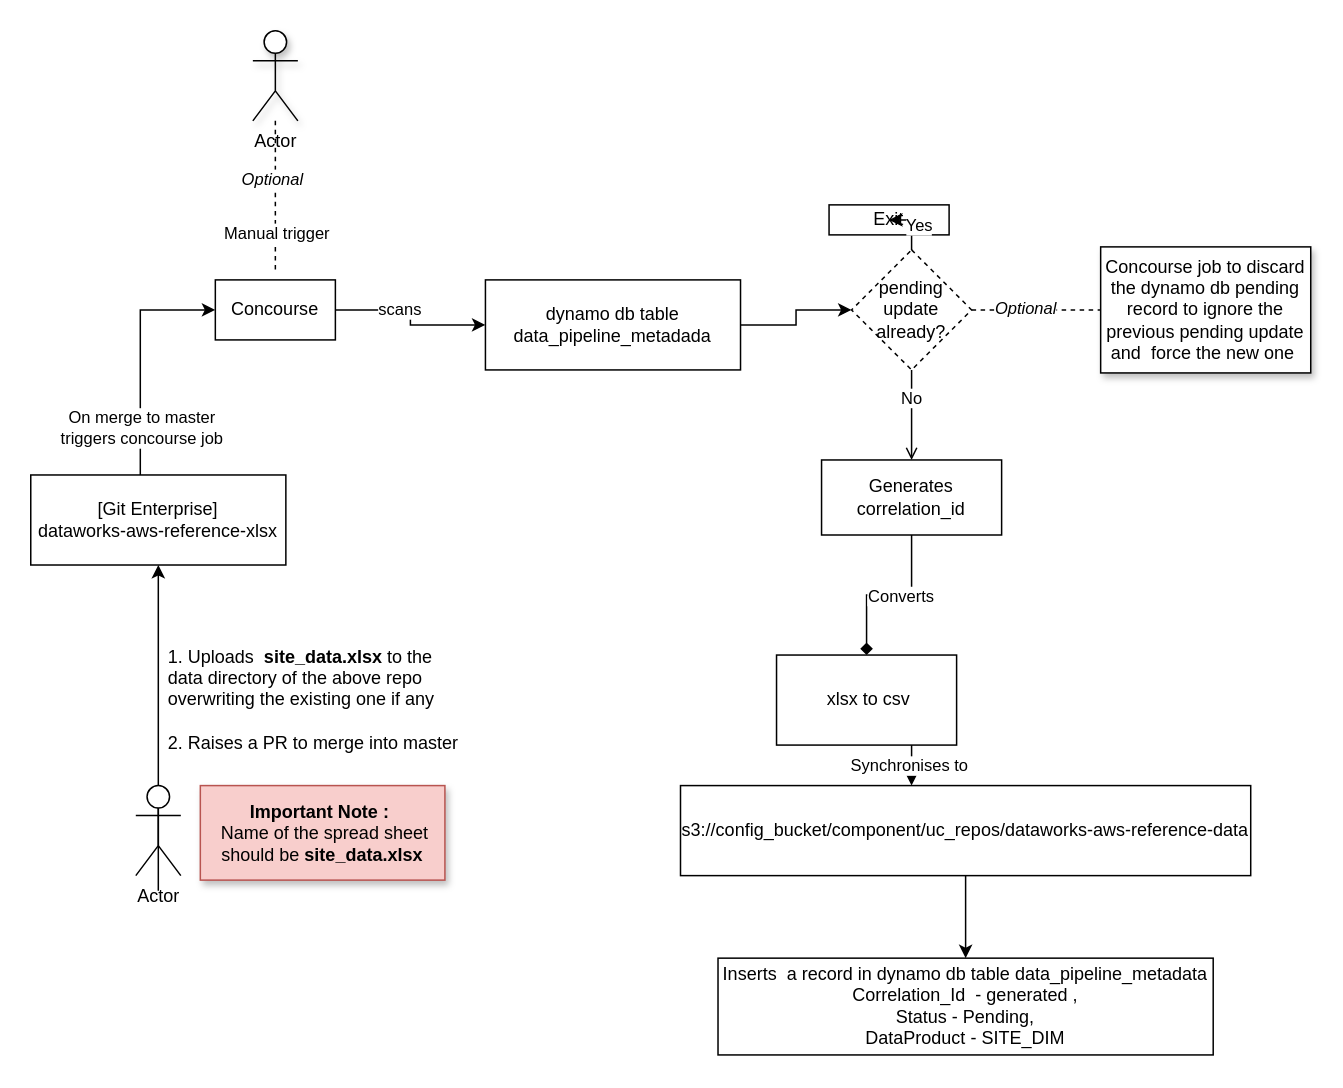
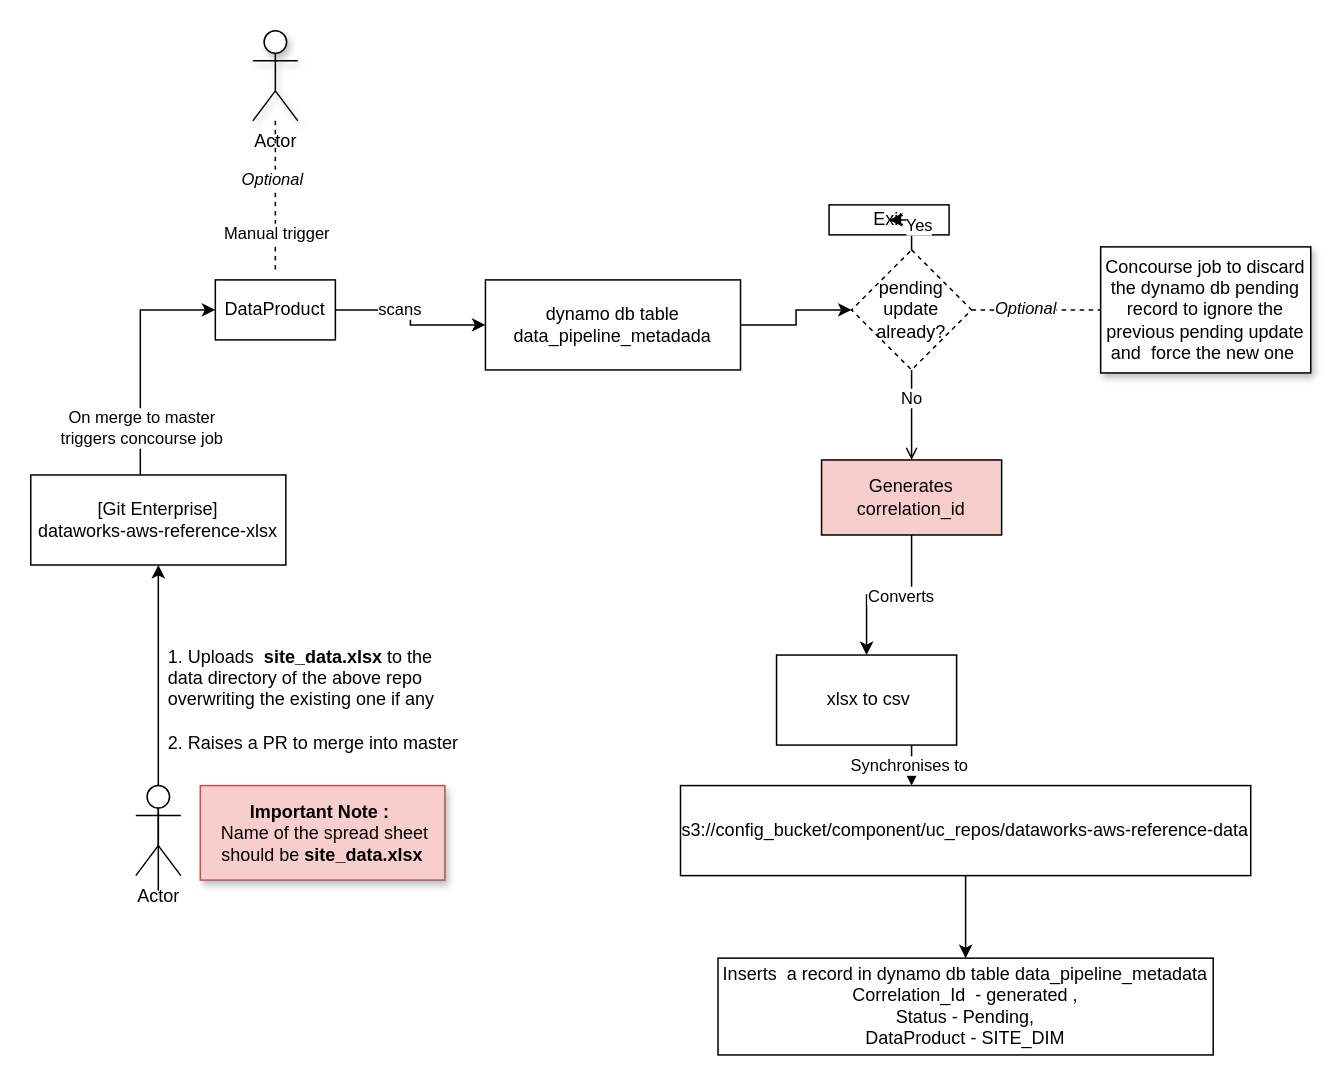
  <mxCell id="0" />
  <mxCell id="1" parent="0" />
  <mxCell id="2" style="edgeStyle=orthogonalEdgeStyle;rounded=0;orthogonalLoop=1;jettySize=auto;html=1;entryX=0;entryY=0.5;entryDx=0;entryDy=0;" edge="1" parent="1" source="4" target="18"><mxGeometry relative="1" as="geometry"><Array as="points"><mxPoint x="93" y="206" /></Array></mxGeometry></mxCell>
  <mxCell id="3" value="On merge to master&lt;br&gt;triggers concourse job" style="edgeLabel;html=1;align=center;verticalAlign=middle;resizable=0;points=[];" vertex="1" connectable="0" parent="2"><mxGeometry x="-0.606" relative="1" as="geometry"><mxPoint as="offset" /></mxGeometry></mxCell>
  <mxCell id="4" value="[Git Enterprise]&lt;br&gt;dataworks-aws-reference-xlsx" style="rounded=0;whiteSpace=wrap;html=1;" vertex="1" parent="1"><mxGeometry x="20" y="316" width="170" height="60" as="geometry" /></mxCell>
  <mxCell id="5" style="edgeStyle=orthogonalEdgeStyle;rounded=0;orthogonalLoop=1;jettySize=auto;html=1;entryX=0.5;entryY=1;entryDx=0;entryDy=0;" edge="1" parent="1" source="6" target="4"><mxGeometry relative="1" as="geometry"><Array as="points"><mxPoint x="105" y="593" /><mxPoint x="105" y="383" /></Array></mxGeometry></mxCell>
  <mxCell id="6" value="Actor" style="shape=umlActor;verticalLabelPosition=bottom;verticalAlign=top;html=1;outlineConnect=0;" vertex="1" parent="1"><mxGeometry x="90" y="523" width="30" height="60" as="geometry" /></mxCell>
  <mxCell id="7" value="&lt;div style=&quot;text-align: justify&quot;&gt;1. Uploads &amp;nbsp;&lt;b&gt;site_data.xlsx&lt;/b&gt; to the&lt;/div&gt;&lt;div style=&quot;text-align: justify&quot;&gt;data directory of the above repo&lt;/div&gt;&lt;div style=&quot;text-align: justify&quot;&gt;overwriting the existing one if any&amp;nbsp;&lt;/div&gt;&lt;div style=&quot;text-align: justify&quot;&gt;&lt;br&gt;&lt;/div&gt;&lt;div style=&quot;text-align: justify&quot;&gt;2. Raises a PR to merge into master&lt;/div&gt;" style="text;html=1;align=center;verticalAlign=middle;resizable=0;points=[];autosize=1;strokeColor=none;" vertex="1" parent="1"><mxGeometry x="103" y="426" width="210" height="80" as="geometry" /></mxCell>
  <mxCell id="8" value="" style="edgeStyle=orthogonalEdgeStyle;rounded=0;orthogonalLoop=1;jettySize=auto;html=1;" edge="1" parent="1" source="9" target="27"><mxGeometry relative="1" as="geometry" /></mxCell>
  <mxCell id="9" value="s3://config_bucket/component/uc_repos/dataworks-aws-reference-data" style="rounded=0;whiteSpace=wrap;html=1;" vertex="1" parent="1"><mxGeometry x="453" y="523" width="380" height="60" as="geometry" /></mxCell>
  <mxCell id="10" value="Exit" style="rounded=0;whiteSpace=wrap;html=1;" vertex="1" parent="1"><mxGeometry x="552" y="136" width="80" height="20" as="geometry" /></mxCell>
  <mxCell id="11" value="" style="edgeStyle=orthogonalEdgeStyle;rounded=0;orthogonalLoop=1;jettySize=auto;html=1;" edge="1" parent="1" source="15" target="10"><mxGeometry relative="1" as="geometry" /></mxCell>
  <mxCell id="12" value="Yes" style="edgeLabel;html=1;align=center;verticalAlign=middle;resizable=0;points=[];" vertex="1" connectable="0" parent="11"><mxGeometry x="-0.04" y="-4" relative="1" as="geometry"><mxPoint as="offset" /></mxGeometry></mxCell>
  <mxCell id="13" value="" style="edgeStyle=orthogonalEdgeStyle;rounded=0;orthogonalLoop=1;jettySize=auto;html=1;entryX=0.5;entryY=0;entryDx=0;entryDy=0;endArrow=open;" edge="1" parent="1" source="15" target="23"><mxGeometry relative="1" as="geometry" /></mxCell>
  <mxCell id="14" value="No" style="edgeLabel;html=1;align=center;verticalAlign=middle;resizable=0;points=[];" vertex="1" connectable="0" parent="13"><mxGeometry x="-0.4" y="-1" relative="1" as="geometry"><mxPoint as="offset" /></mxGeometry></mxCell>
  <mxCell id="15" value="pending&lt;br&gt;update already?" style="rhombus;whiteSpace=wrap;html=1;dashed=1;" vertex="1" parent="1"><mxGeometry x="567" y="166" width="80" height="80" as="geometry" /></mxCell>
  <mxCell id="16" value="" style="edgeStyle=orthogonalEdgeStyle;rounded=0;orthogonalLoop=1;jettySize=auto;html=1;" edge="1" parent="1" source="18" target="20"><mxGeometry relative="1" as="geometry" /></mxCell>
  <mxCell id="17" value="scans" style="edgeLabel;html=1;align=center;verticalAlign=middle;resizable=0;points=[];" vertex="1" connectable="0" parent="16"><mxGeometry x="-0.242" y="1" relative="1" as="geometry"><mxPoint as="offset" /></mxGeometry></mxCell>
- <mxCell id="18" value="Concourse" style="rounded=0;whiteSpace=wrap;html=1;" vertex="1" parent="1"><mxGeometry x="143" y="186" width="80" height="40" as="geometry" /></mxCell>
+ <mxCell id="18" value="DataProduct" style="rounded=0;whiteSpace=wrap;html=1;" vertex="1" parent="1"><mxGeometry x="143" y="186" width="80" height="40" as="geometry" /></mxCell>
  <mxCell id="19" style="edgeStyle=orthogonalEdgeStyle;rounded=0;orthogonalLoop=1;jettySize=auto;html=1;entryX=0;entryY=0.5;entryDx=0;entryDy=0;" edge="1" parent="1" source="20" target="15"><mxGeometry relative="1" as="geometry" /></mxCell>
  <mxCell id="20" value="dynamo db&amp;nbsp;table &lt;br&gt;data_pipeline_metadada" style="rounded=0;whiteSpace=wrap;html=1;" vertex="1" parent="1"><mxGeometry x="323" y="186" width="170" height="60" as="geometry" /></mxCell>
- <mxCell id="21" value="" style="edgeStyle=orthogonalEdgeStyle;rounded=0;orthogonalLoop=1;jettySize=auto;html=1;endArrow=diamond;" edge="1" parent="1" source="23" target="25"><mxGeometry relative="1" as="geometry" /></mxCell>
+ <mxCell id="21" value="" style="edgeStyle=orthogonalEdgeStyle;rounded=0;orthogonalLoop=1;jettySize=auto;html=1;" edge="1" parent="1" source="23" target="25"><mxGeometry relative="1" as="geometry" /></mxCell>
  <mxCell id="22" value="Converts" style="edgeLabel;html=1;align=center;verticalAlign=middle;resizable=0;points=[];" vertex="1" connectable="0" parent="21"><mxGeometry x="-0.12" relative="1" as="geometry"><mxPoint as="offset" /></mxGeometry></mxCell>
- <mxCell id="23" value="Generates correlation_id" style="rounded=0;whiteSpace=wrap;html=1;" vertex="1" parent="1"><mxGeometry x="547" y="306" width="120" height="50" as="geometry" /></mxCell>
+ <mxCell id="23" value="Generates correlation_id" style="rounded=0;whiteSpace=wrap;html=1;fillColor=#f8cecc;" vertex="1" parent="1"><mxGeometry x="547" y="306" width="120" height="50" as="geometry" /></mxCell>
  <mxCell id="24" value="Synchronises to&amp;nbsp;" style="edgeStyle=orthogonalEdgeStyle;rounded=0;orthogonalLoop=1;jettySize=auto;html=1;" edge="1" parent="1" source="25" target="9"><mxGeometry relative="1" as="geometry"><Array as="points"><mxPoint x="607" y="506" /><mxPoint x="607" y="506" /></Array></mxGeometry></mxCell>
  <mxCell id="25" value="&amp;nbsp;xlsx to csv" style="rounded=0;whiteSpace=wrap;html=1;" vertex="1" parent="1"><mxGeometry x="517" y="436" width="120" height="60" as="geometry" /></mxCell>
  <mxCell id="26" value="&lt;b&gt;Important Note :&amp;nbsp;&lt;/b&gt;&lt;br&gt;&amp;nbsp;Name of the spread sheet should be &lt;b&gt;site_data.xlsx&lt;br&gt;&lt;/b&gt;" style="text;html=1;strokeColor=#b85450;fillColor=#f8cecc;align=center;verticalAlign=middle;whiteSpace=wrap;rounded=0;shadow=1;" vertex="1" parent="1"><mxGeometry x="133" y="523" width="163" height="63" as="geometry" /></mxCell>
  <mxCell id="27" value="Inserts &amp;nbsp;a record in dynamo db table data_pipeline_metadata&lt;br&gt;Correlation_Id &amp;nbsp;- generated ,&lt;br&gt;Status - Pending,&lt;br&gt;DataProduct - SITE_DIM&lt;br&gt;" style="rounded=0;whiteSpace=wrap;html=1;" vertex="1" parent="1"><mxGeometry x="478" y="638" width="330" height="64.5" as="geometry" /></mxCell>
  <mxCell id="28" value="" style="endArrow=none;dashed=1;html=1;exitX=1;exitY=0.5;exitDx=0;exitDy=0;entryX=0;entryY=0.5;entryDx=0;entryDy=0;" edge="1" parent="1" source="15" target="30"><mxGeometry width="50" height="50" relative="1" as="geometry"><mxPoint x="403" y="390" as="sourcePoint" /><mxPoint x="703" y="206" as="targetPoint" /></mxGeometry></mxCell>
  <mxCell id="29" value="&lt;i&gt;Optional&lt;/i&gt;" style="edgeLabel;html=1;align=center;verticalAlign=middle;resizable=0;points=[];" vertex="1" connectable="0" parent="28"><mxGeometry x="-0.179" y="2" relative="1" as="geometry"><mxPoint as="offset" /></mxGeometry></mxCell>
  <mxCell id="30" value="Concourse job to discard the dynamo db pending record to ignore the previous pending update and &amp;nbsp;force the new one&amp;nbsp;" style="rounded=0;whiteSpace=wrap;html=1;shadow=1;" vertex="1" parent="1"><mxGeometry x="733" y="164" width="140" height="84" as="geometry" /></mxCell>
  <mxCell id="31" value="Actor" style="shape=umlActor;verticalLabelPosition=bottom;verticalAlign=top;html=1;outlineConnect=0;shadow=1;" vertex="1" parent="1"><mxGeometry x="168" y="20" width="30" height="60" as="geometry" /></mxCell>
  <mxCell id="32" value="" style="endArrow=none;dashed=1;html=1;" edge="1" parent="1" source="31"><mxGeometry width="50" height="50" relative="1" as="geometry"><mxPoint x="403" y="380" as="sourcePoint" /><mxPoint x="183" y="180" as="targetPoint" /><Array as="points" /></mxGeometry></mxCell>
  <mxCell id="33" value="Manual trigger" style="edgeLabel;html=1;align=center;verticalAlign=middle;resizable=0;points=[];" vertex="1" connectable="0" parent="32"><mxGeometry x="0.48" relative="1" as="geometry"><mxPoint as="offset" /></mxGeometry></mxCell>
  <mxCell id="34" value="&lt;i&gt;Optional&lt;/i&gt;" style="edgeLabel;html=1;align=center;verticalAlign=middle;resizable=0;points=[];" vertex="1" connectable="0" parent="32"><mxGeometry x="-0.24" y="-3" relative="1" as="geometry"><mxPoint as="offset" /></mxGeometry></mxCell>
